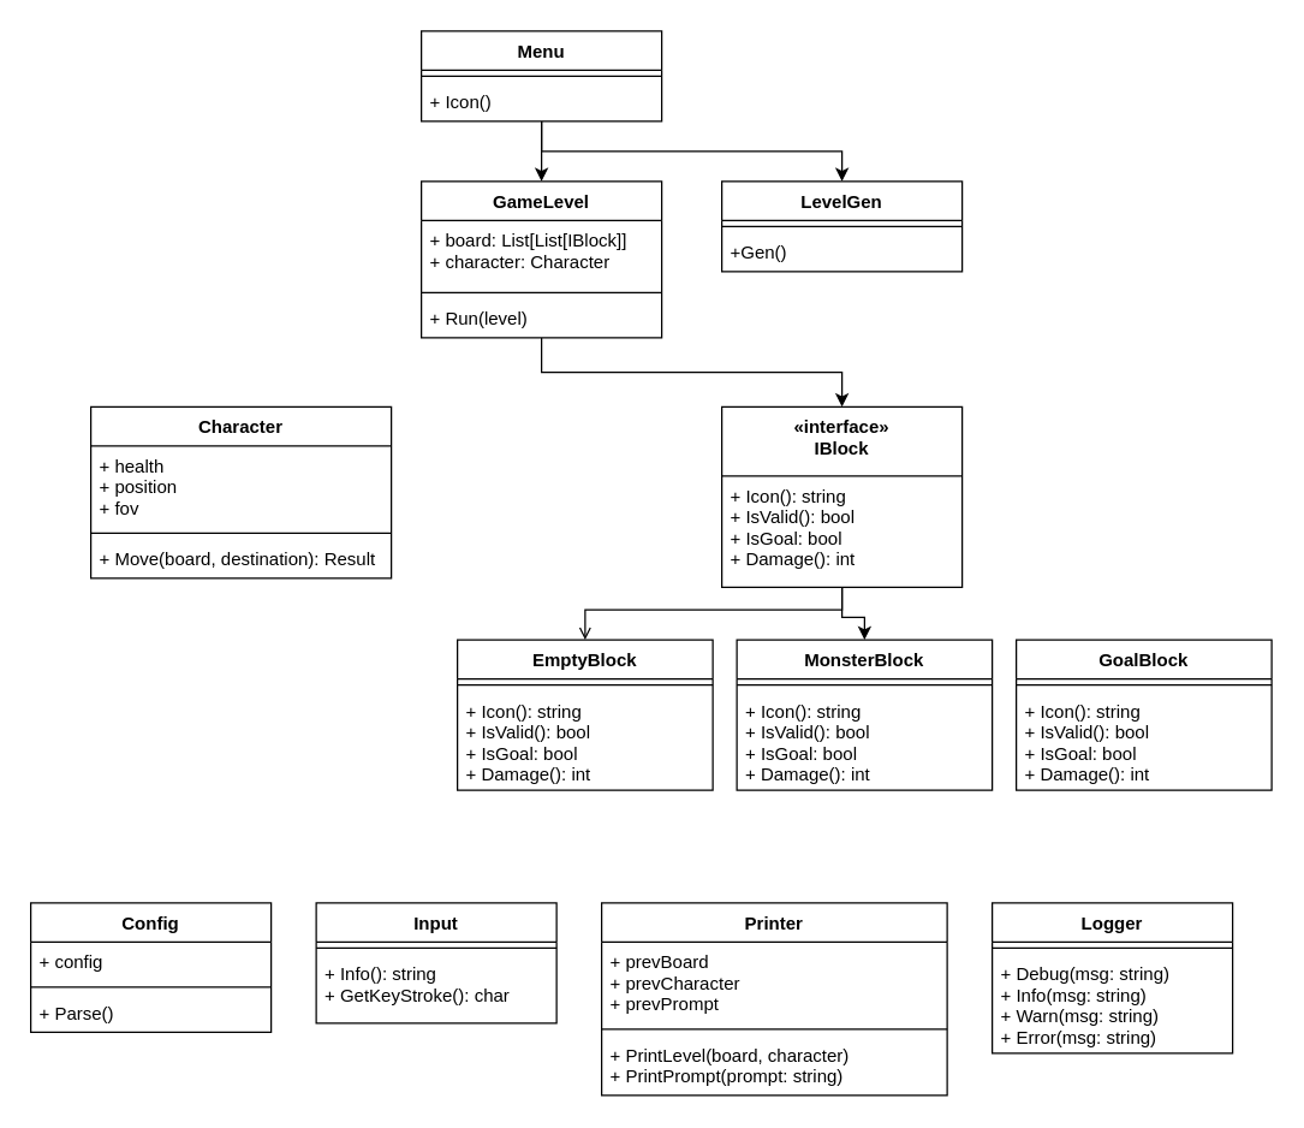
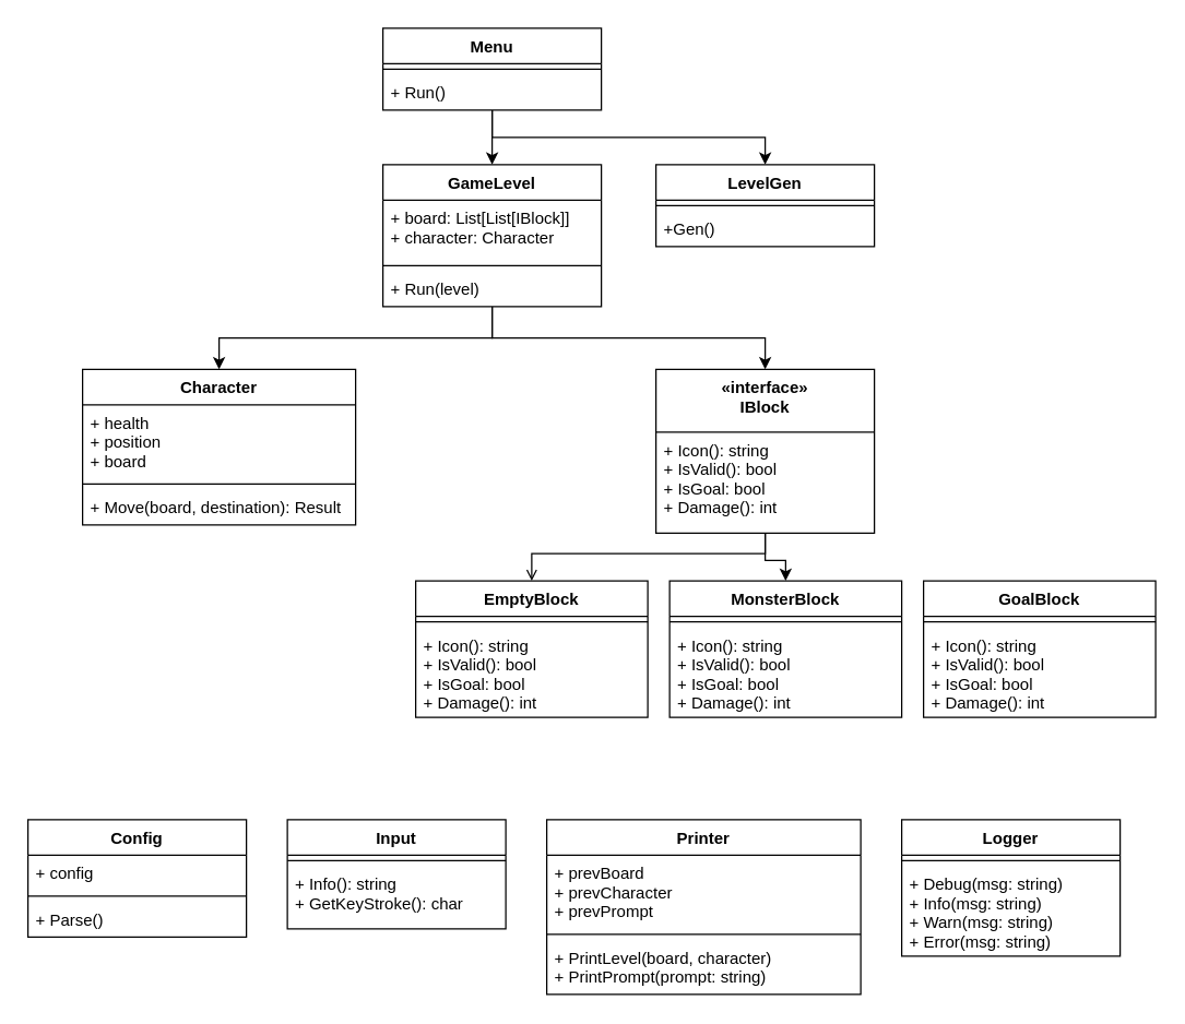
  <mxCell id="0" />
  <mxCell id="1" parent="0" />
  <mxCell id="2" value="Config" style="swimlane;fontStyle=1;align=center;verticalAlign=top;childLayout=stackLayout;horizontal=1;startSize=26;horizontalStack=0;resizeParent=1;resizeParentMax=0;resizeLast=0;collapsible=1;marginBottom=0;" parent="1" vertex="1"><mxGeometry x="20" y="600" width="160" height="86" as="geometry" /></mxCell>
  <mxCell id="3" value="+ config" style="text;strokeColor=none;fillColor=none;align=left;verticalAlign=top;spacingLeft=4;spacingRight=4;overflow=hidden;rotatable=0;points=[[0,0.5],[1,0.5]];portConstraint=eastwest;" parent="2" vertex="1"><mxGeometry y="26" width="160" height="26" as="geometry" /></mxCell>
  <mxCell id="4" value="" style="line;strokeWidth=1;fillColor=none;align=left;verticalAlign=middle;spacingTop=-1;spacingLeft=3;spacingRight=3;rotatable=0;labelPosition=right;points=[];portConstraint=eastwest;" parent="2" vertex="1"><mxGeometry y="52" width="160" height="8" as="geometry" /></mxCell>
  <mxCell id="5" value="+ Parse()" style="text;strokeColor=none;fillColor=none;align=left;verticalAlign=top;spacingLeft=4;spacingRight=4;overflow=hidden;rotatable=0;points=[[0,0.5],[1,0.5]];portConstraint=eastwest;" parent="2" vertex="1"><mxGeometry y="60" width="160" height="26" as="geometry" /></mxCell>
  <mxCell id="6" value="Input" style="swimlane;fontStyle=1;align=center;verticalAlign=top;childLayout=stackLayout;horizontal=1;startSize=26;horizontalStack=0;resizeParent=1;resizeParentMax=0;resizeLast=0;collapsible=1;marginBottom=0;" parent="1" vertex="1"><mxGeometry x="210" y="600" width="160" height="80" as="geometry"><mxRectangle x="210" y="570" width="60" height="26" as="alternateBounds" /></mxGeometry></mxCell>
  <mxCell id="7" value="" style="line;strokeWidth=1;fillColor=none;align=left;verticalAlign=middle;spacingTop=-1;spacingLeft=3;spacingRight=3;rotatable=0;labelPosition=right;points=[];portConstraint=eastwest;" parent="6" vertex="1"><mxGeometry y="26" width="160" height="8" as="geometry" /></mxCell>
  <mxCell id="8" value="+ Info(): string&#10;+ GetKeyStroke(): char" style="text;strokeColor=none;fillColor=none;align=left;verticalAlign=top;spacingLeft=4;spacingRight=4;overflow=hidden;rotatable=0;points=[[0,0.5],[1,0.5]];portConstraint=eastwest;" parent="6" vertex="1"><mxGeometry y="34" width="160" height="46" as="geometry" /></mxCell>
  <mxCell id="9" value="Printer" style="swimlane;fontStyle=1;align=center;verticalAlign=top;childLayout=stackLayout;horizontal=1;startSize=26;horizontalStack=0;resizeParent=1;resizeParentMax=0;resizeLast=0;collapsible=1;marginBottom=0;" parent="1" vertex="1"><mxGeometry x="400" y="600" width="230" height="128" as="geometry" /></mxCell>
  <mxCell id="10" value="+ prevBoard&#10;+ prevCharacter&#10;+ prevPrompt&#10;" style="text;strokeColor=none;fillColor=none;align=left;verticalAlign=top;spacingLeft=4;spacingRight=4;overflow=hidden;rotatable=0;points=[[0,0.5],[1,0.5]];portConstraint=eastwest;" parent="9" vertex="1"><mxGeometry y="26" width="230" height="54" as="geometry" /></mxCell>
  <mxCell id="11" value="" style="line;strokeWidth=1;fillColor=none;align=left;verticalAlign=middle;spacingTop=-1;spacingLeft=3;spacingRight=3;rotatable=0;labelPosition=right;points=[];portConstraint=eastwest;" parent="9" vertex="1"><mxGeometry y="80" width="230" height="8" as="geometry" /></mxCell>
  <mxCell id="12" value="+ PrintLevel(board, character)&#10;+ PrintPrompt(prompt: string)" style="text;strokeColor=none;fillColor=none;align=left;verticalAlign=top;spacingLeft=4;spacingRight=4;overflow=hidden;rotatable=0;points=[[0,0.5],[1,0.5]];portConstraint=eastwest;" parent="9" vertex="1"><mxGeometry y="88" width="230" height="40" as="geometry" /></mxCell>
  <mxCell id="13" style="edgeStyle=orthogonalEdgeStyle;rounded=0;orthogonalLoop=1;jettySize=auto;html=1;exitX=0.5;exitY=1;exitDx=0;exitDy=0;entryX=0.5;entryY=0;entryDx=0;entryDy=0;" parent="1" source="15" target="20" edge="1"><mxGeometry relative="1" as="geometry" /></mxCell>
  <mxCell id="14" style="edgeStyle=orthogonalEdgeStyle;rounded=0;orthogonalLoop=1;jettySize=auto;html=1;exitX=0.5;exitY=1;exitDx=0;exitDy=0;entryX=0.5;entryY=0;entryDx=0;entryDy=0;" edge="1" parent="1" source="15" target="44"><mxGeometry relative="1" as="geometry" /></mxCell>
  <mxCell id="15" value="Menu" style="swimlane;fontStyle=1;align=center;verticalAlign=top;childLayout=stackLayout;horizontal=1;startSize=26;horizontalStack=0;resizeParent=1;resizeParentMax=0;resizeLast=0;collapsible=1;marginBottom=0;" parent="1" vertex="1"><mxGeometry x="280" y="20" width="160" height="60" as="geometry" /></mxCell>
  <mxCell id="16" value="" style="line;strokeWidth=1;fillColor=none;align=left;verticalAlign=middle;spacingTop=-1;spacingLeft=3;spacingRight=3;rotatable=0;labelPosition=right;points=[];portConstraint=eastwest;" parent="15" vertex="1"><mxGeometry y="26" width="160" height="8" as="geometry" /></mxCell>
- <mxCell id="17" value="+ Icon()" style="text;strokeColor=none;fillColor=none;align=left;verticalAlign=top;spacingLeft=4;spacingRight=4;overflow=hidden;rotatable=0;points=[[0,0.5],[1,0.5]];portConstraint=eastwest;" parent="15" vertex="1"><mxGeometry y="34" width="160" height="26" as="geometry" /></mxCell>
+ <mxCell id="17" value="+ Run()" style="text;strokeColor=none;fillColor=none;align=left;verticalAlign=top;spacingLeft=4;spacingRight=4;overflow=hidden;rotatable=0;points=[[0,0.5],[1,0.5]];portConstraint=eastwest;" parent="15" vertex="1"><mxGeometry y="34" width="160" height="26" as="geometry" /></mxCell>
+ <mxCell id="18" style="edgeStyle=orthogonalEdgeStyle;rounded=0;orthogonalLoop=1;jettySize=auto;html=1;exitX=0.5;exitY=1;exitDx=0;exitDy=0;entryX=0.5;entryY=0;entryDx=0;entryDy=0;" parent="1" source="20" target="24" edge="1"><mxGeometry relative="1" as="geometry" /></mxCell>
  <mxCell id="19" style="edgeStyle=orthogonalEdgeStyle;rounded=0;orthogonalLoop=1;jettySize=auto;html=1;exitX=0.5;exitY=1;exitDx=0;exitDy=0;entryX=0.5;entryY=0;entryDx=0;entryDy=0;" parent="1" source="20" target="30" edge="1"><mxGeometry relative="1" as="geometry" /></mxCell>
  <mxCell id="20" value="GameLevel" style="swimlane;fontStyle=1;align=center;verticalAlign=top;childLayout=stackLayout;horizontal=1;startSize=26;horizontalStack=0;resizeParent=1;resizeParentMax=0;resizeLast=0;collapsible=1;marginBottom=0;" parent="1" vertex="1"><mxGeometry x="280" y="120" width="160" height="104" as="geometry" /></mxCell>
  <mxCell id="21" value="+ board: List[List[IBlock]]&#10;+ character: Character" style="text;strokeColor=none;fillColor=none;align=left;verticalAlign=top;spacingLeft=4;spacingRight=4;overflow=hidden;rotatable=0;points=[[0,0.5],[1,0.5]];portConstraint=eastwest;" parent="20" vertex="1"><mxGeometry y="26" width="160" height="44" as="geometry" /></mxCell>
  <mxCell id="22" value="" style="line;strokeWidth=1;fillColor=none;align=left;verticalAlign=middle;spacingTop=-1;spacingLeft=3;spacingRight=3;rotatable=0;labelPosition=right;points=[];portConstraint=eastwest;" parent="20" vertex="1"><mxGeometry y="70" width="160" height="8" as="geometry" /></mxCell>
  <mxCell id="23" value="+ Run(level)" style="text;strokeColor=none;fillColor=none;align=left;verticalAlign=top;spacingLeft=4;spacingRight=4;overflow=hidden;rotatable=0;points=[[0,0.5],[1,0.5]];portConstraint=eastwest;" parent="20" vertex="1"><mxGeometry y="78" width="160" height="26" as="geometry" /></mxCell>
  <mxCell id="24" value="Character" style="swimlane;fontStyle=1;align=center;verticalAlign=top;childLayout=stackLayout;horizontal=1;startSize=26;horizontalStack=0;resizeParent=1;resizeParentMax=0;resizeLast=0;collapsible=1;marginBottom=0;" parent="1" vertex="1"><mxGeometry x="60" y="270" width="200" height="114" as="geometry" /></mxCell>
- <mxCell id="25" value="+ health&#10;+ position&#10;+ fov&#10;" style="text;strokeColor=none;fillColor=none;align=left;verticalAlign=top;spacingLeft=4;spacingRight=4;overflow=hidden;rotatable=0;points=[[0,0.5],[1,0.5]];portConstraint=eastwest;" parent="24" vertex="1"><mxGeometry y="26" width="200" height="54" as="geometry" /></mxCell>
+ <mxCell id="25" value="+ health&#10;+ position&#10;+ board&#10;" style="text;strokeColor=none;fillColor=none;align=left;verticalAlign=top;spacingLeft=4;spacingRight=4;overflow=hidden;rotatable=0;points=[[0,0.5],[1,0.5]];portConstraint=eastwest;" parent="24" vertex="1"><mxGeometry y="26" width="200" height="54" as="geometry" /></mxCell>
  <mxCell id="26" value="" style="line;strokeWidth=1;fillColor=none;align=left;verticalAlign=middle;spacingTop=-1;spacingLeft=3;spacingRight=3;rotatable=0;labelPosition=right;points=[];portConstraint=eastwest;" parent="24" vertex="1"><mxGeometry y="80" width="200" height="8" as="geometry" /></mxCell>
  <mxCell id="27" value="+ Move(board, destination): Result" style="text;strokeColor=none;fillColor=none;align=left;verticalAlign=top;spacingLeft=4;spacingRight=4;overflow=hidden;rotatable=0;points=[[0,0.5],[1,0.5]];portConstraint=eastwest;" parent="24" vertex="1"><mxGeometry y="88" width="200" height="26" as="geometry" /></mxCell>
  <mxCell id="28" style="edgeStyle=orthogonalEdgeStyle;rounded=0;orthogonalLoop=1;jettySize=auto;html=1;exitX=0.5;exitY=1;exitDx=0;exitDy=0;endArrow=open;" parent="1" source="30" target="35" edge="1"><mxGeometry relative="1" as="geometry"><Array as="points"><mxPoint x="560" y="405" /><mxPoint x="389" y="405" /></Array></mxGeometry></mxCell>
  <mxCell id="29" style="edgeStyle=orthogonalEdgeStyle;rounded=0;orthogonalLoop=1;jettySize=auto;html=1;exitX=0.5;exitY=1;exitDx=0;exitDy=0;entryX=0.5;entryY=0;entryDx=0;entryDy=0;" parent="1" source="30" target="38" edge="1"><mxGeometry relative="1" as="geometry"><Array as="points"><mxPoint x="560" y="410" /><mxPoint x="575" y="410" /></Array></mxGeometry></mxCell>
  <mxCell id="30" value="«interface»&#10;IBlock" style="swimlane;fontStyle=1;align=center;verticalAlign=top;childLayout=stackLayout;horizontal=1;startSize=46;horizontalStack=0;resizeParent=1;resizeParentMax=0;resizeLast=0;collapsible=1;marginBottom=0;" parent="1" vertex="1"><mxGeometry x="480" y="270" width="160" height="120" as="geometry" /></mxCell>
  <mxCell id="31" value="+ Icon(): string&#10;+ IsValid(): bool&#10;+ IsGoal: bool&#10;+ Damage(): int" style="text;strokeColor=none;fillColor=none;align=left;verticalAlign=top;spacingLeft=4;spacingRight=4;overflow=hidden;rotatable=0;points=[[0,0.5],[1,0.5]];portConstraint=eastwest;" parent="30" vertex="1"><mxGeometry y="46" width="160" height="74" as="geometry" /></mxCell>
  <mxCell id="32" value="GoalBlock" style="swimlane;fontStyle=1;align=center;verticalAlign=top;childLayout=stackLayout;horizontal=1;startSize=26;horizontalStack=0;resizeParent=1;resizeParentMax=0;resizeLast=0;collapsible=1;marginBottom=0;" parent="1" vertex="1"><mxGeometry x="676" y="425" width="170" height="100" as="geometry" /></mxCell>
  <mxCell id="33" value="" style="line;strokeWidth=1;fillColor=none;align=left;verticalAlign=middle;spacingTop=-1;spacingLeft=3;spacingRight=3;rotatable=0;labelPosition=right;points=[];portConstraint=eastwest;" parent="32" vertex="1"><mxGeometry y="26" width="170" height="8" as="geometry" /></mxCell>
  <mxCell id="34" value="+ Icon(): string&#10;+ IsValid(): bool&#10;+ IsGoal: bool&#10;+ Damage(): int" style="text;strokeColor=none;fillColor=none;align=left;verticalAlign=top;spacingLeft=4;spacingRight=4;overflow=hidden;rotatable=0;points=[[0,0.5],[1,0.5]];portConstraint=eastwest;" parent="32" vertex="1"><mxGeometry y="34" width="170" height="66" as="geometry" /></mxCell>
  <mxCell id="35" value="EmptyBlock" style="swimlane;fontStyle=1;align=center;verticalAlign=top;childLayout=stackLayout;horizontal=1;startSize=26;horizontalStack=0;resizeParent=1;resizeParentMax=0;resizeLast=0;collapsible=1;marginBottom=0;" parent="1" vertex="1"><mxGeometry x="304" y="425" width="170" height="100" as="geometry" /></mxCell>
  <mxCell id="36" value="" style="line;strokeWidth=1;fillColor=none;align=left;verticalAlign=middle;spacingTop=-1;spacingLeft=3;spacingRight=3;rotatable=0;labelPosition=right;points=[];portConstraint=eastwest;" parent="35" vertex="1"><mxGeometry y="26" width="170" height="8" as="geometry" /></mxCell>
  <mxCell id="37" value="+ Icon(): string&#10;+ IsValid(): bool&#10;+ IsGoal: bool&#10;+ Damage(): int" style="text;strokeColor=none;fillColor=none;align=left;verticalAlign=top;spacingLeft=4;spacingRight=4;overflow=hidden;rotatable=0;points=[[0,0.5],[1,0.5]];portConstraint=eastwest;" parent="35" vertex="1"><mxGeometry y="34" width="170" height="66" as="geometry" /></mxCell>
  <mxCell id="38" value="MonsterBlock" style="swimlane;fontStyle=1;align=center;verticalAlign=top;childLayout=stackLayout;horizontal=1;startSize=26;horizontalStack=0;resizeParent=1;resizeParentMax=0;resizeLast=0;collapsible=1;marginBottom=0;" parent="1" vertex="1"><mxGeometry x="490" y="425" width="170" height="100" as="geometry" /></mxCell>
  <mxCell id="39" value="" style="line;strokeWidth=1;fillColor=none;align=left;verticalAlign=middle;spacingTop=-1;spacingLeft=3;spacingRight=3;rotatable=0;labelPosition=right;points=[];portConstraint=eastwest;" parent="38" vertex="1"><mxGeometry y="26" width="170" height="8" as="geometry" /></mxCell>
  <mxCell id="40" value="+ Icon(): string&#10;+ IsValid(): bool&#10;+ IsGoal: bool&#10;+ Damage(): int" style="text;strokeColor=none;fillColor=none;align=left;verticalAlign=top;spacingLeft=4;spacingRight=4;overflow=hidden;rotatable=0;points=[[0,0.5],[1,0.5]];portConstraint=eastwest;" parent="38" vertex="1"><mxGeometry y="34" width="170" height="66" as="geometry" /></mxCell>
  <mxCell id="41" value="Logger" style="swimlane;fontStyle=1;align=center;verticalAlign=top;childLayout=stackLayout;horizontal=1;startSize=26;horizontalStack=0;resizeParent=1;resizeParentMax=0;resizeLast=0;collapsible=1;marginBottom=0;" parent="1" vertex="1"><mxGeometry x="660" y="600" width="160" height="100" as="geometry" /></mxCell>
  <mxCell id="42" value="&#10;" style="line;strokeWidth=1;fillColor=none;align=left;verticalAlign=middle;spacingTop=-1;spacingLeft=3;spacingRight=3;rotatable=0;labelPosition=right;points=[];portConstraint=eastwest;" parent="41" vertex="1"><mxGeometry y="26" width="160" height="8" as="geometry" /></mxCell>
  <mxCell id="43" value="+ Debug(msg: string)&#10;+ Info(msg: string)&#10;+ Warn(msg: string)&#10;+ Error(msg: string)" style="text;strokeColor=none;fillColor=none;align=left;verticalAlign=top;spacingLeft=4;spacingRight=4;overflow=hidden;rotatable=0;points=[[0,0.5],[1,0.5]];portConstraint=eastwest;fontSize=12;" parent="41" vertex="1"><mxGeometry y="34" width="160" height="66" as="geometry" /></mxCell>
  <mxCell id="44" value="LevelGen" style="swimlane;fontStyle=1;align=center;verticalAlign=top;childLayout=stackLayout;horizontal=1;startSize=26;horizontalStack=0;resizeParent=1;resizeParentMax=0;resizeLast=0;collapsible=1;marginBottom=0;" parent="1" vertex="1"><mxGeometry x="480" y="120" width="160" height="60" as="geometry" /></mxCell>
  <mxCell id="45" value="" style="line;strokeWidth=1;fillColor=none;align=left;verticalAlign=middle;spacingTop=-1;spacingLeft=3;spacingRight=3;rotatable=0;labelPosition=right;points=[];portConstraint=eastwest;" parent="44" vertex="1"><mxGeometry y="26" width="160" height="8" as="geometry" /></mxCell>
  <mxCell id="46" value="+Gen()" style="text;strokeColor=none;fillColor=none;align=left;verticalAlign=top;spacingLeft=4;spacingRight=4;overflow=hidden;rotatable=0;points=[[0,0.5],[1,0.5]];portConstraint=eastwest;" parent="44" vertex="1"><mxGeometry y="34" width="160" height="26" as="geometry" /></mxCell>
